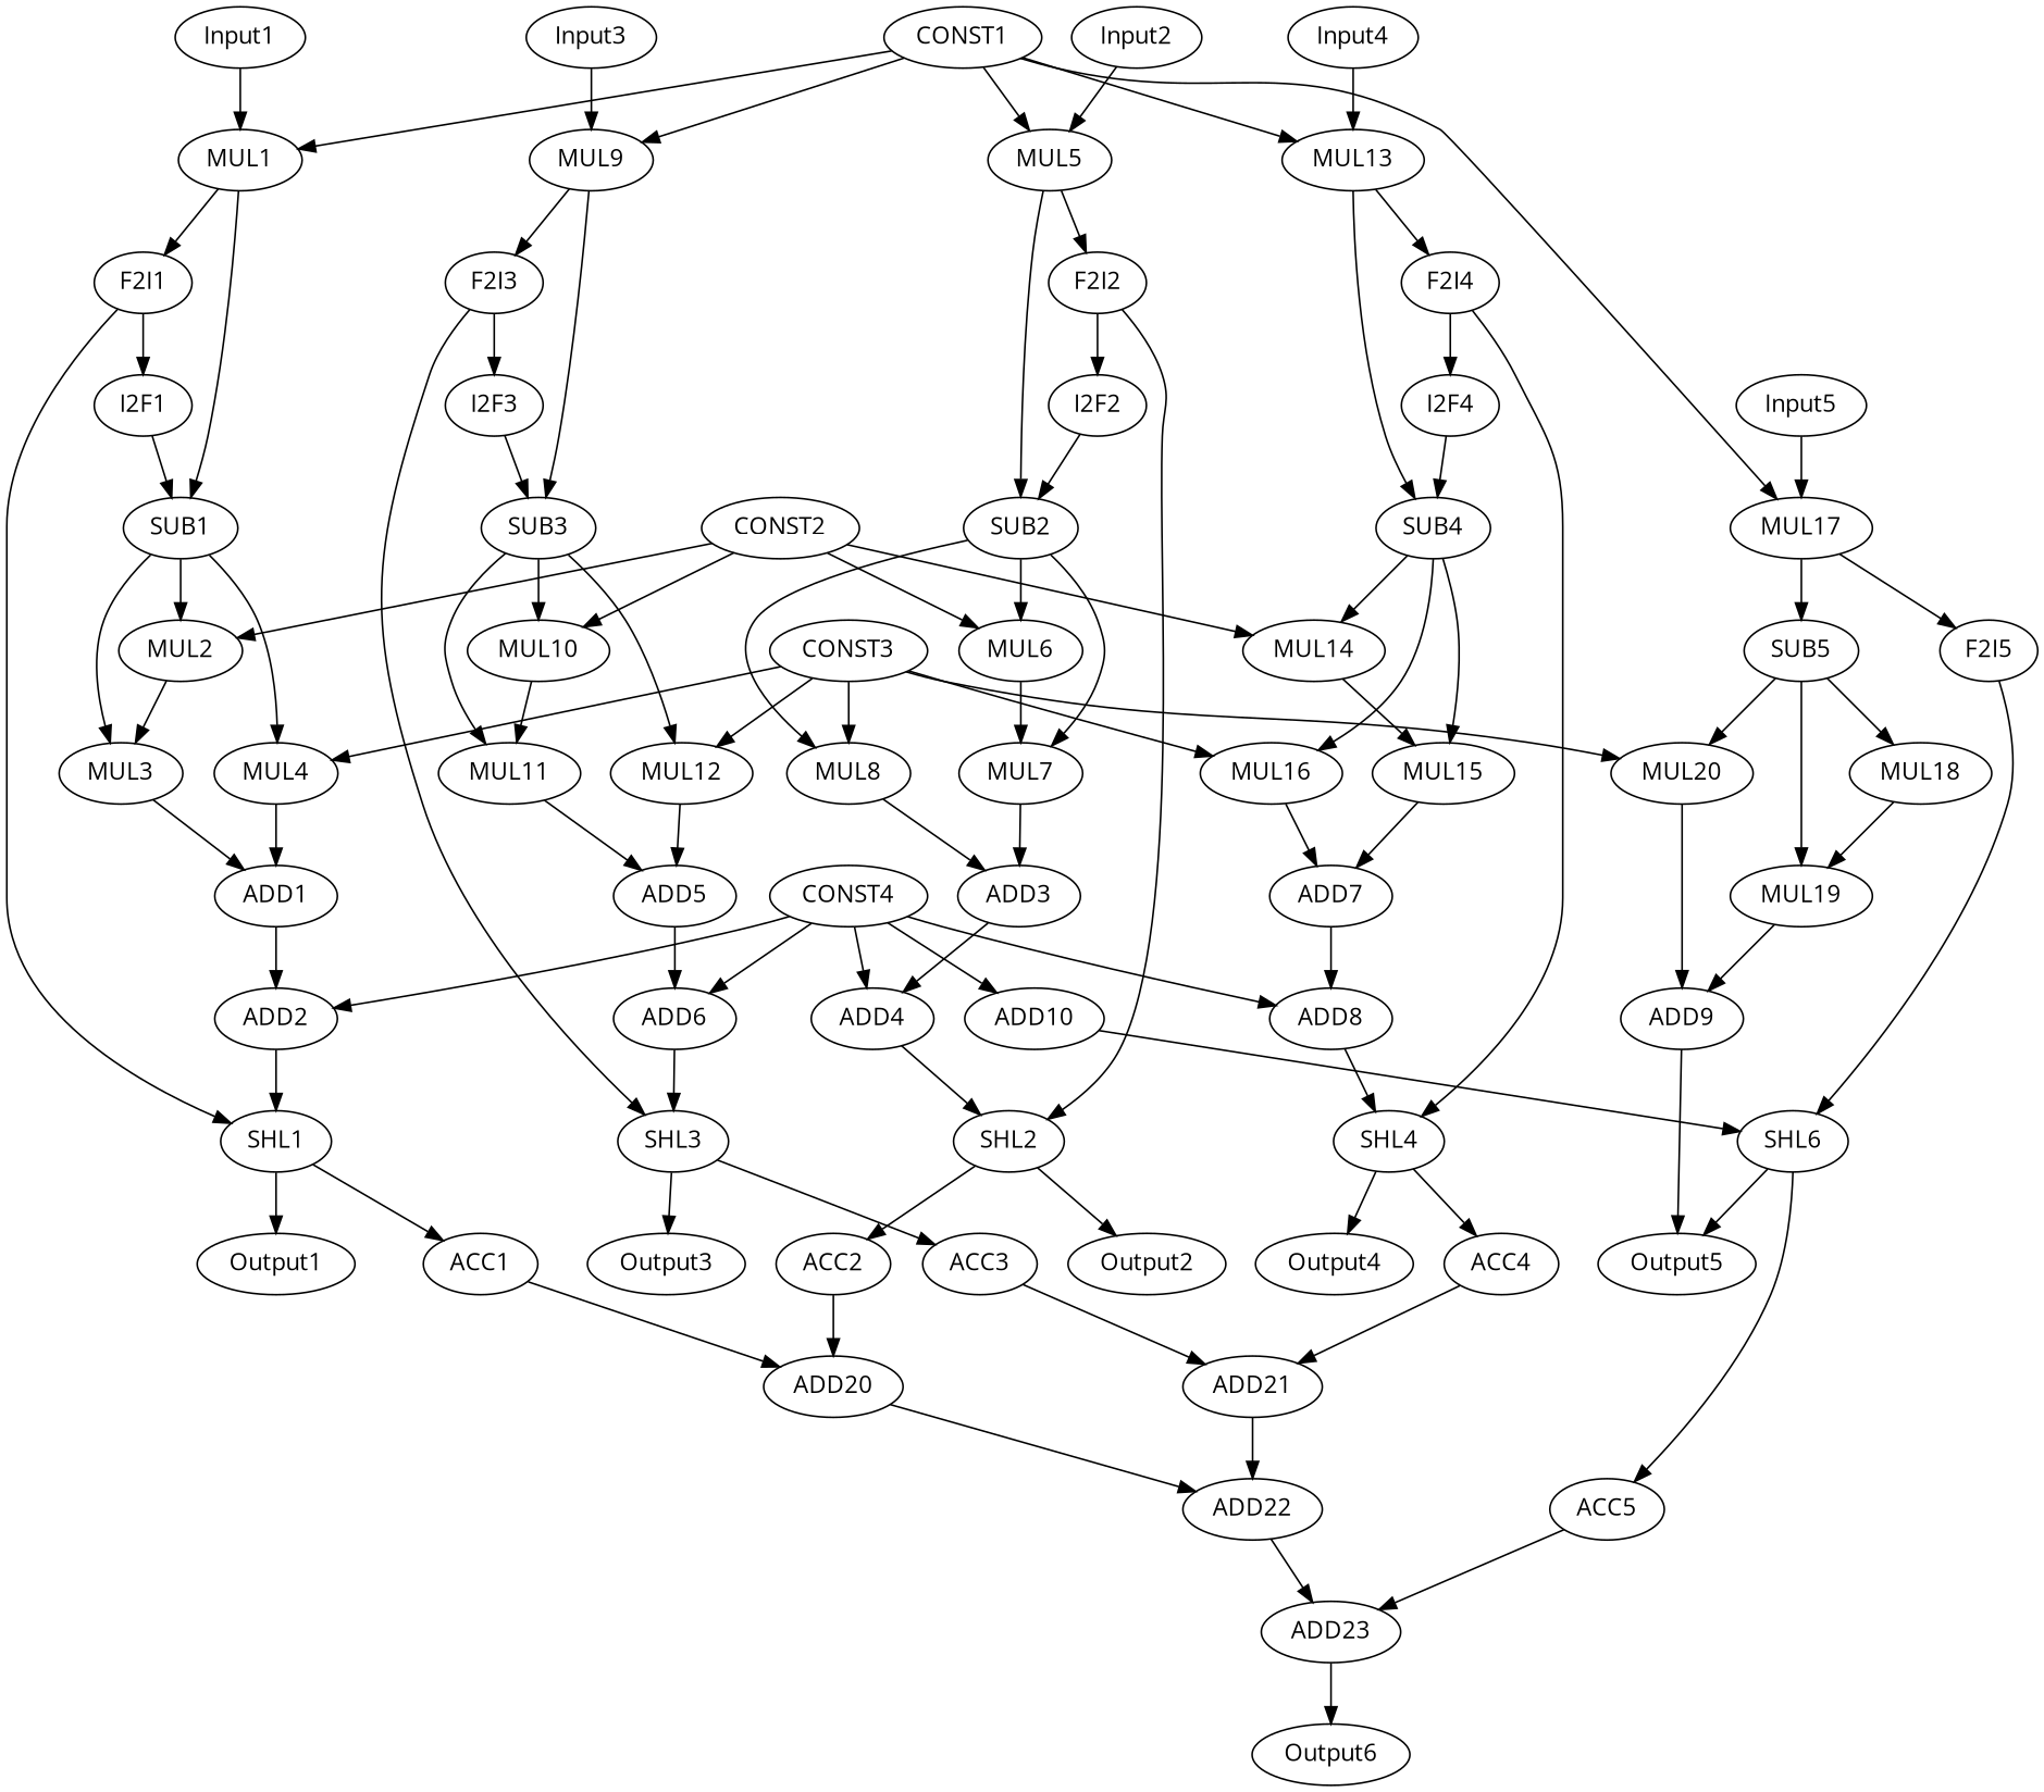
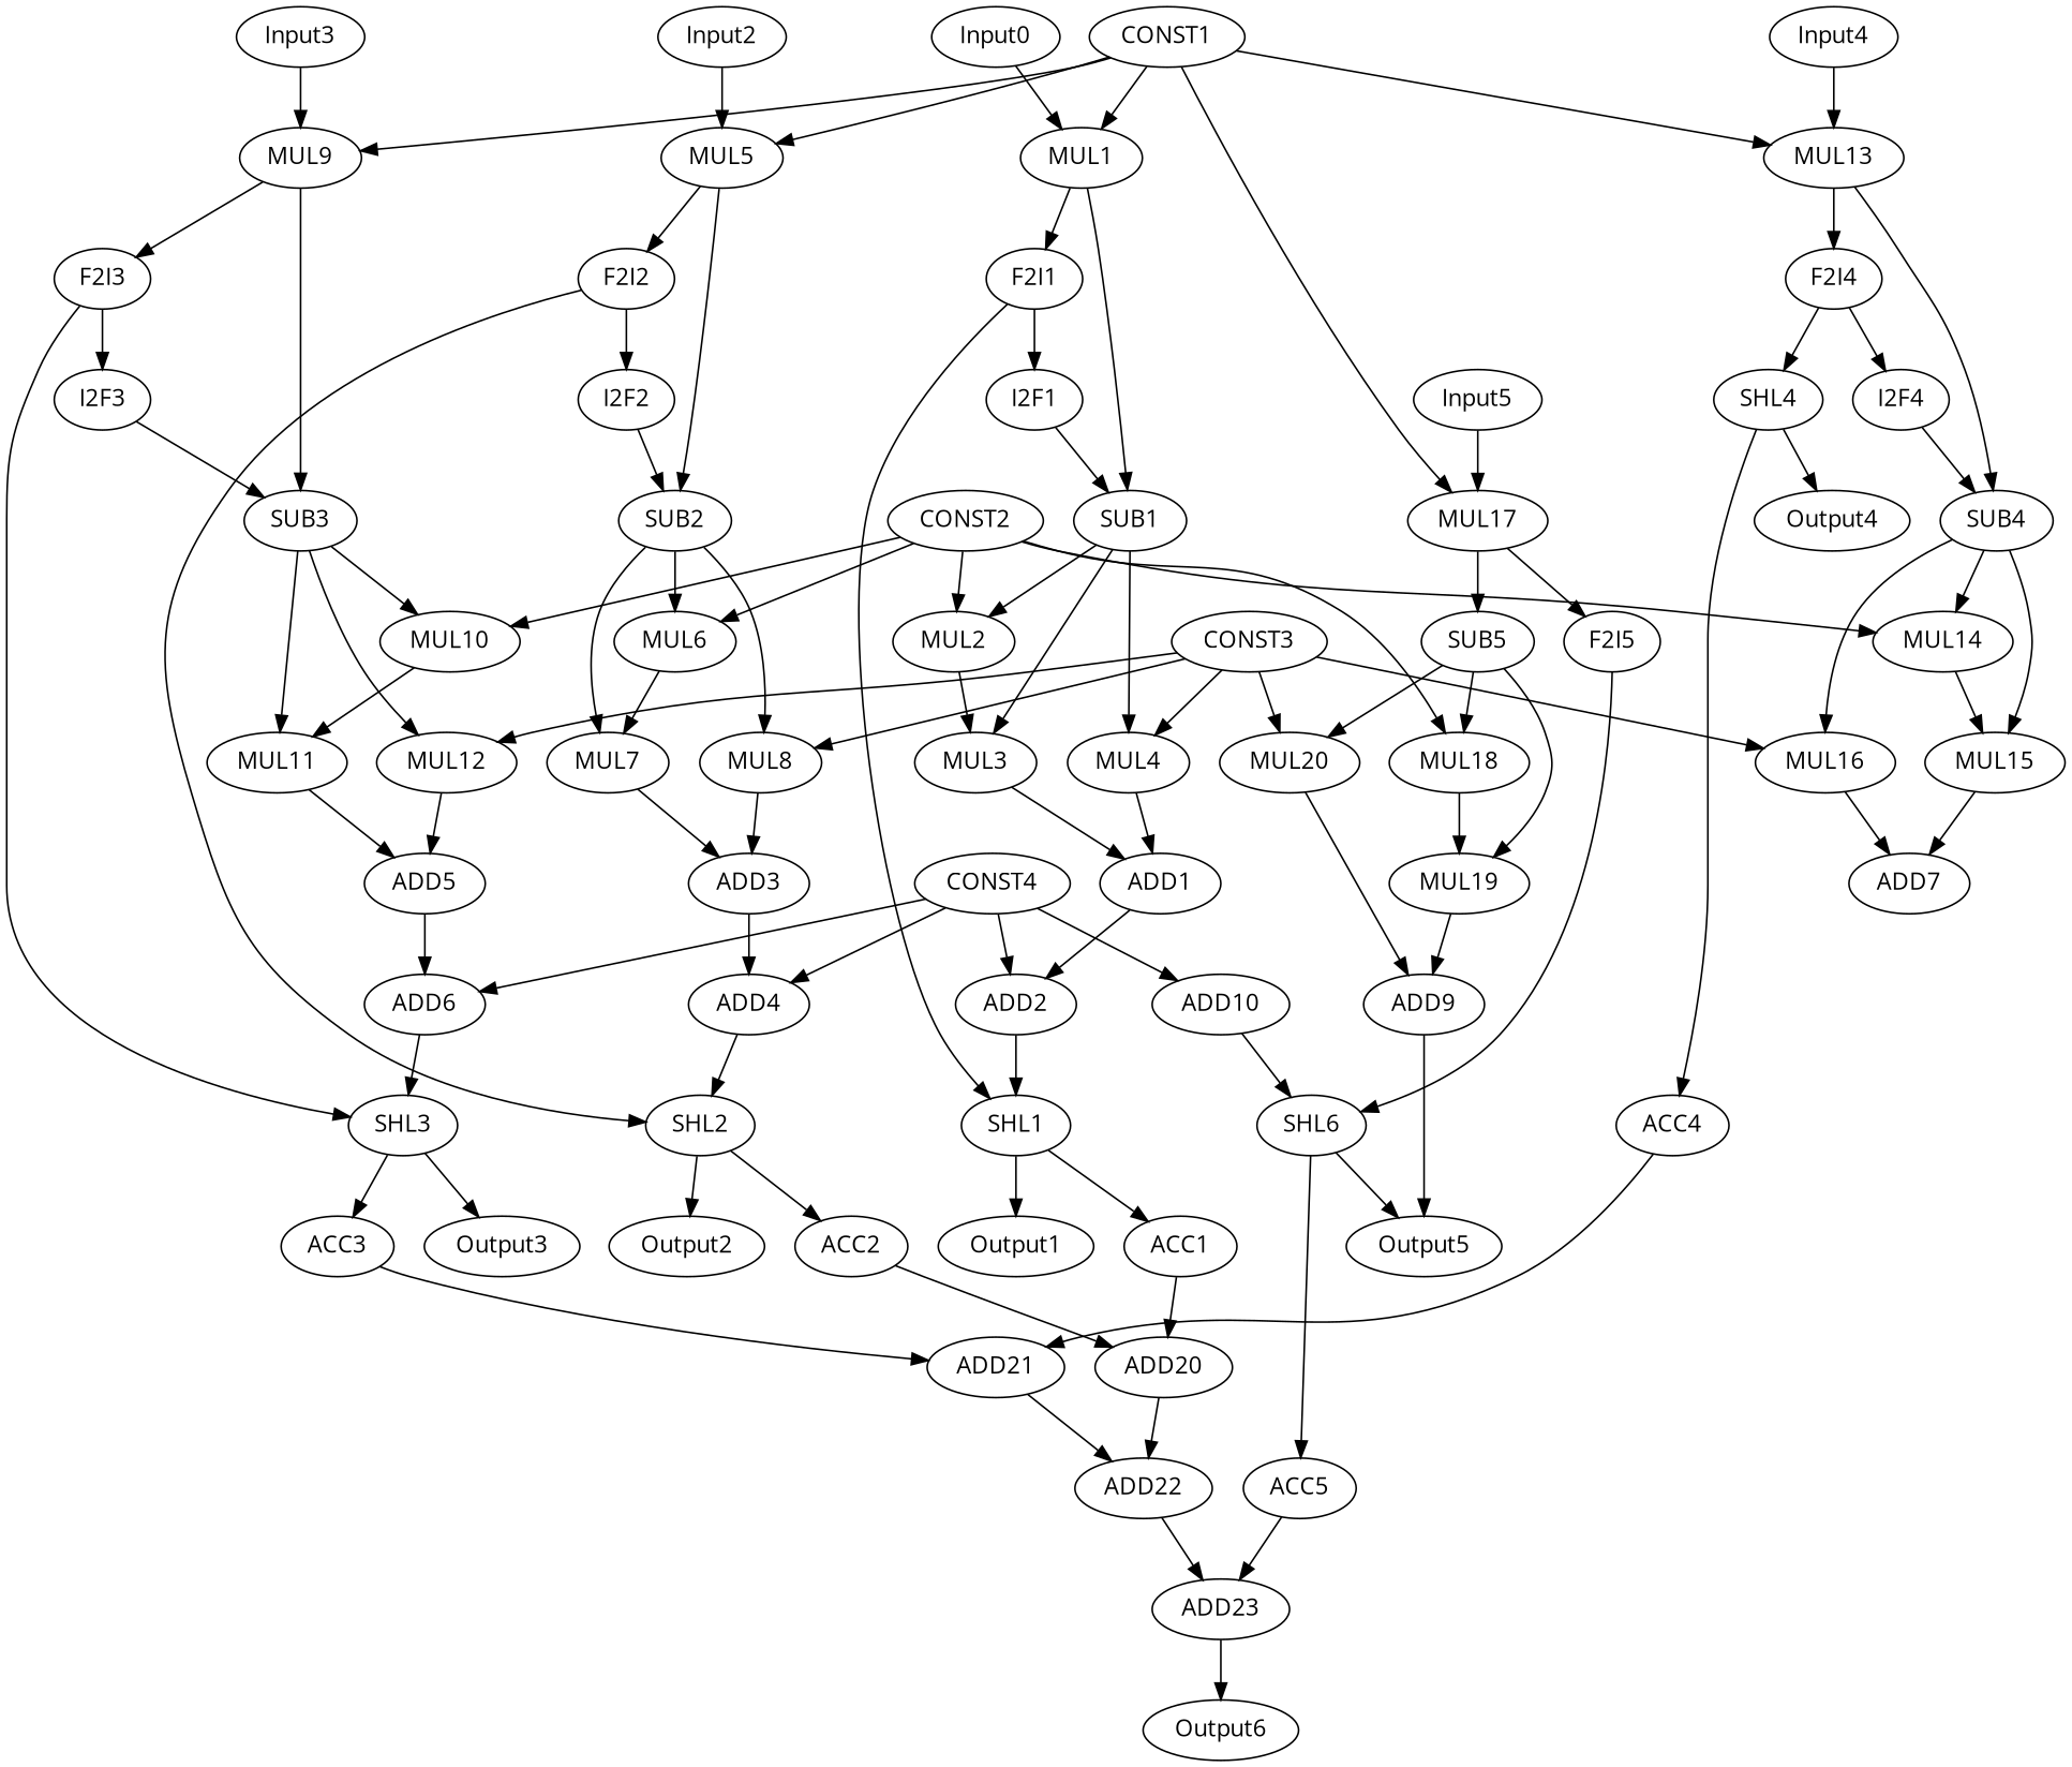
  digraph {
    fontname="Open Sans"
    node [fontname="Open Sans" opcode=fmul]
    edge [fontname="Open Sans" operand=0]
    CONST1 [opcode=const value=15813]
    MUL1
    MUL5
    MUL9
    MUL13
    MUL17
    F2I1 [opcode=toint]
    SUB1 [opcode=fsub]
    F2I2 [opcode=toint]
    SUB2 [opcode=fsub]
    F2I3 [opcode=toint]
    SUB3 [opcode=fsub]
    F2I4 [opcode=toint]
    SUB4 [opcode=fsub]
    F2I5 [opcode=toint]
    SUB5 [opcode=fsub]
    CONST2 [opcode=const value=13693]
    MUL2
    MUL6
    MUL10
    MUL14
    MUL18
    MUL3
    MUL7
    MUL11
    MUL15
    MUL19
    CONST3 [opcode=const value=14655]
    MUL4
    MUL8
    MUL12
    MUL16
    MUL20
    ADD1 [opcode=fadd]
    ADD3 [opcode=fadd]
    ADD5 [opcode=fadd]
    ADD7 [opcode=fadd]
    ADD9 [opcode=fadd]
    CONST4 [opcode=const value=15363]
    ADD2 [opcode=fadd]
    ADD4 [opcode=fadd]
    ADD6 [opcode=fadd]
-   ADD8 [opcode=fadd]
    ADD10 [opcode=fadd]
    SHL1 [opcode=fshl]
    SHL2 [opcode=fshl]
    SHL3 [opcode=fshl]
    SHL4 [opcode=fshl]
    n49 [label=SHL6 opcode=fshl]
    ADD20 [opcode=fadd]
    ADD22 [opcode=fadd]
    ADD23 [opcode=fadd]
    ADD21 [opcode=fadd]
    Output6 [offset="0, 0" opcode=output pattern="0, 200" ref_name=B0]
-   Input1 [offset="0, 0" opcode=input pattern="2, 200" ref_name=A1]
+   Input1 [offset="0, 0" opcode=input pattern="2, 200" ref_name=A1 label=Input0]
    Output1 [offset="0, 0" opcode=output pattern="2, 200" ref_name=B1]
    I2F1 [opcode=tofloat]
    ACC1 [acc_first=1 acc_params="0, 200, 1, 1" opcode=facc]
    Input2 [offset="0, 0" opcode=input pattern="2, 200" ref_name=A2]
    Output2 [offset="0, 0" opcode=output pattern="2, 200" ref_name=B2]
    I2F2 [opcode=tofloat]
    ACC2 [acc_first=1 acc_params="0, 200, 1, 1" opcode=facc]
    Input3 [offset="0, 0" opcode=input pattern="2, 200" ref_name=A3]
    Output3 [offset="0, 0" opcode=output pattern="2, 200" ref_name=B3]
    I2F3 [opcode=tofloat]
    ACC3 [acc_first=1 acc_params="0, 200, 1, 1" opcode=facc]
    Input4 [offset="0, 0" opcode=input pattern="2, 200" ref_name=A4]
    Output4 [offset="0, 0" opcode=output pattern="2, 200" ref_name=B4]
    I2F4 [opcode=tofloat]
    ACC4 [acc_first=1 acc_params="0, 200, 1, 1" opcode=facc]
    Input5 [offset="0, 0" opcode=input pattern="2, 200" ref_name=A5]
    Output5 [offset="0, 0" opcode=output pattern="2, 200" ref_name=B5]
    ACC5 [acc_first=1 acc_params="0, 200, 1, 1" opcode=facc]
    CONST1 -> MUL1 [operand=1]
    CONST1 -> MUL5 [operand=1]
    CONST1 -> MUL9 [operand=1]
    CONST1 -> MUL13 [operand=1]
    CONST1 -> MUL17 [operand=1]
    MUL1 -> F2I1
    MUL1 -> SUB1
    MUL5 -> F2I2
    MUL5 -> SUB2
    MUL9 -> F2I3
    MUL9 -> SUB3
    MUL13 -> F2I4
    MUL13 -> SUB4
    MUL17 -> F2I5
    MUL17 -> SUB5
    F2I1 -> SHL1 [operand=1]
    F2I1 -> I2F1
    SUB1 -> MUL2
    SUB1 -> MUL3 [operand=1]
    SUB1 -> MUL4
    F2I2 -> SHL2 [operand=1]
    F2I2 -> I2F2
    SUB2 -> MUL6
    SUB2 -> MUL7 [operand=1]
    SUB2 -> MUL8
    F2I3 -> SHL3 [operand=1]
    F2I3 -> I2F3
    SUB3 -> MUL10
    SUB3 -> MUL11 [operand=1]
    SUB3 -> MUL12
    F2I4 -> SHL4 [operand=1]
    F2I4 -> I2F4
    SUB4 -> MUL14
    SUB4 -> MUL15 [operand=1]
    SUB4 -> MUL16
    F2I5 -> n49 [operand=1]
    SUB5 -> MUL18
    SUB5 -> MUL19 [operand=1]
    SUB5 -> MUL20
    CONST2 -> MUL2 [operand=1]
    CONST2 -> MUL6 [operand=1]
    CONST2 -> MUL10 [operand=1]
    CONST2 -> MUL14 [operand=1]
+   CONST2 -> MUL18 [operand=1]
    MUL2 -> MUL3
    MUL6 -> MUL7
    MUL10 -> MUL11
    MUL14 -> MUL15
    MUL18 -> MUL19
    MUL3 -> ADD1
    MUL7 -> ADD3
    MUL11 -> ADD5
    MUL15 -> ADD7
    MUL19 -> ADD9
    CONST3 -> MUL4 [operand=1]
    CONST3 -> MUL8 [operand=1]
    CONST3 -> MUL12 [operand=1]
    CONST3 -> MUL16 [operand=1]
    CONST3 -> MUL20 [operand=1]
    MUL4 -> ADD1 [operand=1]
    MUL8 -> ADD3 [operand=1]
    MUL12 -> ADD5 [operand=1]
    MUL16 -> ADD7 [operand=1]
    MUL20 -> ADD9 [operand=1]
    ADD1 -> ADD2
    ADD3 -> ADD4
    ADD5 -> ADD6
-   ADD7 -> ADD8
    ADD9 -> Output5
    CONST4 -> ADD2 [operand=1]
    CONST4 -> ADD4 [operand=1]
    CONST4 -> ADD6 [operand=1]
-   CONST4 -> ADD8 [operand=1]
    CONST4 -> ADD10 [operand=1]
    ADD2 -> SHL1
    ADD4 -> SHL2
    ADD6 -> SHL3
-   ADD8 -> SHL4
    ADD10 -> n49
    SHL1 -> Output1
    SHL1 -> ACC1
    SHL2 -> Output2
    SHL2 -> ACC2
    SHL3 -> Output3
    SHL3 -> ACC3
    SHL4 -> Output4
    SHL4 -> ACC4
    n49 -> Output5
    n49 -> ACC5
    ADD20 -> ADD22
    ADD22 -> ADD23 [operand=1]
    ADD23 -> Output6
    ADD21 -> ADD22 [operand=1]
    Input1 -> MUL1
    I2F1 -> SUB1 [operand=1]
    ACC1 -> ADD20
    Input2 -> MUL5
    I2F2 -> SUB2 [operand=1]
    ACC2 -> ADD20 [operand=1]
    Input3 -> MUL9
    I2F3 -> SUB3 [operand=1]
    ACC3 -> ADD21
    Input4 -> MUL13
    I2F4 -> SUB4 [operand=1]
    ACC4 -> ADD21 [operand=1]
    Input5 -> MUL17
    ACC5 -> ADD23
  }
